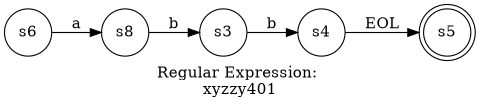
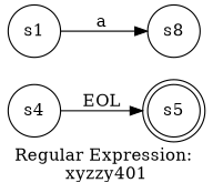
  digraph {
    label="Regular Expression: \nxyzzy401"
    rankdir=LR
    node [shape=circle]
    s5 [shape=doublecircle]
    n2 [label=s8]
-   s1 [label=s6]
-   s3
+   s1
    s4
-   n2 -> s3 [label=b]
    s1 -> n2 [label=a]
-   s3 -> s4 [label=b]
    s4 -> s5 [label=EOL]
  }
